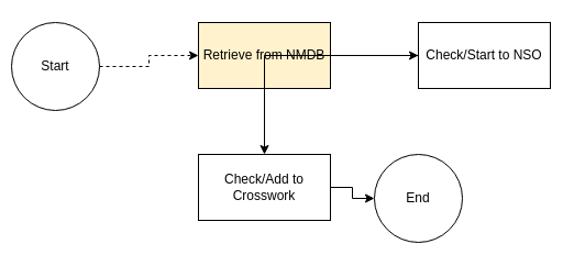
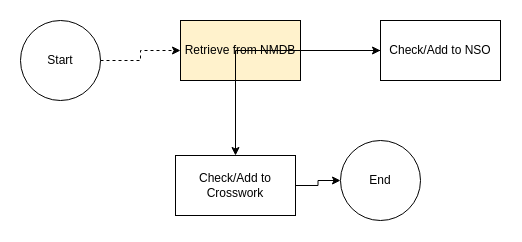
  <mxCell id="0" />
  <mxCell id="1" parent="0" />
- <mxCell id="2" value="Start" style="ellipse;whiteSpace=wrap;html=1;" vertex="1" connectable="0" parent="1"><mxGeometry x="10" y="20" width="80" height="80" as="geometry" /></mxCell>
+ <mxCell id="2" value="Start" style="ellipse;whiteSpace=wrap;html=1;" vertex="1" connectable="0" parent="1"><mxGeometry x="20" y="20" width="80" height="80" as="geometry" /></mxCell>
  <mxCell id="3" value="Retrieve from NMDB" style="rounded=0;whiteSpace=wrap;html=1;fillColor=#fff2cc;" vertex="1" connectable="0" parent="1"><mxGeometry x="180" y="20" width="120" height="60" as="geometry" /></mxCell>
  <mxCell id="4" value="" style="edgeStyle=orthogonalEdgeStyle;rounded=0;orthogonalLoop=1;jettySize=auto;html=1;dashed=1;" edge="1" connectable="0" parent="1" source="2" target="3"><mxGeometry relative="1" as="geometry" /></mxCell>
- <mxCell id="5" value="Check/Start to NSO" style="rounded=0;whiteSpace=wrap;html=1;" vertex="1" connectable="0" parent="1"><mxGeometry x="380" y="20" width="120" height="60" as="geometry" /></mxCell>
+ <mxCell id="5" value="Check/Add to NSO" style="rounded=0;whiteSpace=wrap;html=1;" vertex="1" connectable="0" parent="1"><mxGeometry x="380" y="20" width="120" height="60" as="geometry" /></mxCell>
  <mxCell id="6" value="" style="edgeStyle=orthogonalEdgeStyle;rounded=0;orthogonalLoop=1;jettySize=auto;html=1;" edge="1" connectable="0" parent="1" source="3" target="5"><mxGeometry relative="1" as="geometry" /></mxCell>
- <mxCell id="7" value="Check/Add to Crosswork" style="rounded=0;whiteSpace=wrap;html=1;" vertex="1" connectable="0" parent="1"><mxGeometry x="180" y="140" width="120" height="60" as="geometry" /></mxCell>
+ <mxCell id="7" value="Check/Add to Crosswork" style="rounded=0;whiteSpace=wrap;html=1;" vertex="1" connectable="0" parent="1"><mxGeometry x="175" y="155" width="120" height="60" as="geometry" /></mxCell>
  <mxCell id="8" value="" style="edgeStyle=orthogonalEdgeStyle;rounded=0;orthogonalLoop=1;jettySize=auto;html=1;" edge="1" connectable="0" parent="1" source="5" target="7"><mxGeometry relative="1" as="geometry" /></mxCell>
  <mxCell id="9" value="End" style="ellipse;whiteSpace=wrap;html=1;" vertex="1" connectable="0" parent="1"><mxGeometry x="340" y="140" width="80" height="80" as="geometry" /></mxCell>
  <mxCell id="10" value="" style="edgeStyle=orthogonalEdgeStyle;rounded=0;orthogonalLoop=1;jettySize=auto;html=1;" edge="1" connectable="0" parent="1" source="7" target="9"><mxGeometry relative="1" as="geometry" /></mxCell>
